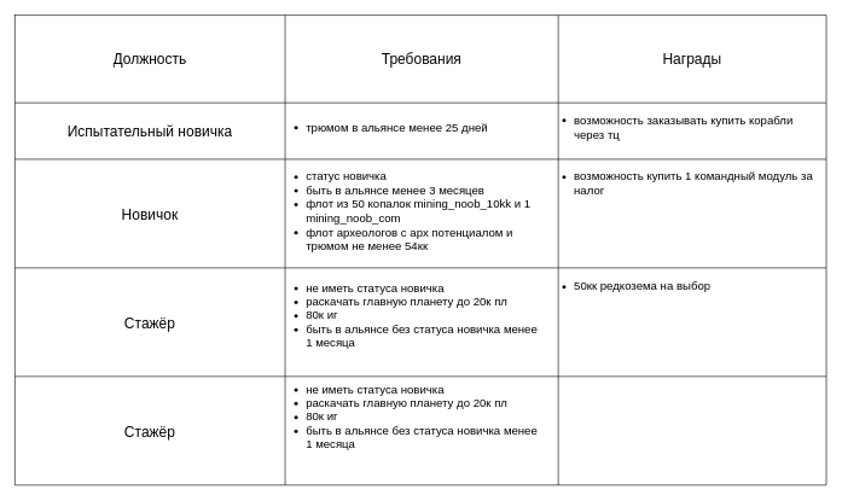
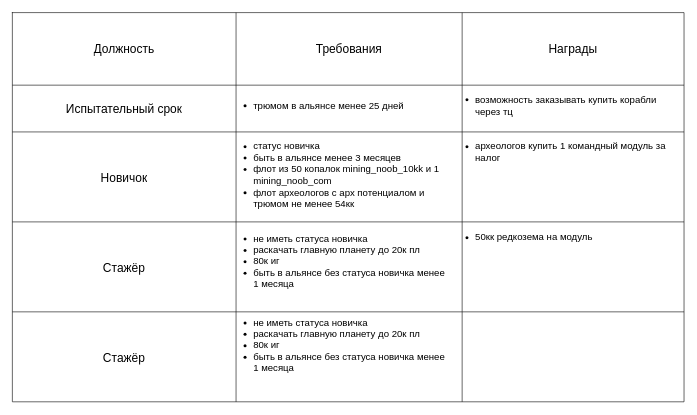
  <mxCell id="0" style=";html=1;" />
  <mxCell id="1" style=";html=1;" parent="0" />
  <mxCell id="2" value="" style="shape=table;startSize=0;container=1;collapsible=0;childLayout=tableLayout;fontSize=20;" parent="1" vertex="1"><mxGeometry y="20.5" width="1120" height="649" as="geometry" x="20" /></mxCell>
  <mxCell id="3" value="" style="shape=tableRow;horizontal=0;startSize=0;swimlaneHead=0;swimlaneBody=0;top=0;left=0;bottom=0;right=0;collapsible=0;dropTarget=0;fillColor=none;points=[[0,0.5],[1,0.5]];portConstraint=eastwest;" parent="2" vertex="1"><mxGeometry width="1120" height="121" as="geometry" /></mxCell>
  <mxCell id="4" value="Должность" style="shape=partialRectangle;html=1;whiteSpace=wrap;connectable=0;overflow=hidden;fillColor=none;top=0;left=0;bottom=0;right=0;pointerEvents=1;fontSize=20;" parent="3" vertex="1"><mxGeometry width="373" height="121" as="geometry"><mxRectangle width="373" height="121" as="alternateBounds" /></mxGeometry></mxCell>
  <mxCell id="5" value="Требования" style="shape=partialRectangle;html=1;whiteSpace=wrap;connectable=0;overflow=hidden;fillColor=none;top=0;left=0;bottom=0;right=0;pointerEvents=1;fontSize=20;" parent="3" vertex="1"><mxGeometry x="373" width="377" height="121" as="geometry"><mxRectangle width="377" height="121" as="alternateBounds" /></mxGeometry></mxCell>
  <mxCell id="6" value="Награды" style="shape=partialRectangle;html=1;whiteSpace=wrap;connectable=0;overflow=hidden;fillColor=none;top=0;left=0;bottom=0;right=0;pointerEvents=1;fontSize=20;" parent="3" vertex="1"><mxGeometry x="750" width="370" height="121" as="geometry"><mxRectangle width="370" height="121" as="alternateBounds" /></mxGeometry></mxCell>
  <mxCell id="7" value="" style="shape=tableRow;horizontal=0;startSize=0;swimlaneHead=0;swimlaneBody=0;top=0;left=0;bottom=0;right=0;collapsible=0;dropTarget=0;fillColor=none;points=[[0,0.5],[1,0.5]];portConstraint=eastwest;" parent="2" vertex="1"><mxGeometry y="121" width="1120" height="78" as="geometry" /></mxCell>
- <mxCell id="8" value="Испытательный новичка" style="shape=partialRectangle;html=1;whiteSpace=wrap;connectable=0;overflow=hidden;fillColor=none;top=0;left=0;bottom=0;right=0;pointerEvents=1;fontSize=20;" parent="7" vertex="1"><mxGeometry width="373" height="78" as="geometry"><mxRectangle width="373" height="78" as="alternateBounds" /></mxGeometry></mxCell>
+ <mxCell id="8" value="Испытательный срок" style="shape=partialRectangle;html=1;whiteSpace=wrap;connectable=0;overflow=hidden;fillColor=none;top=0;left=0;bottom=0;right=0;pointerEvents=1;fontSize=20;" parent="7" vertex="1"><mxGeometry width="373" height="78" as="geometry"><mxRectangle width="373" height="78" as="alternateBounds" /></mxGeometry></mxCell>
  <mxCell id="9" value="" style="shape=partialRectangle;html=1;whiteSpace=wrap;connectable=0;overflow=hidden;fillColor=none;top=0;left=0;bottom=0;right=0;pointerEvents=1;" parent="7" vertex="1"><mxGeometry x="373" width="377" height="78" as="geometry"><mxRectangle width="377" height="78" as="alternateBounds" /></mxGeometry></mxCell>
  <mxCell id="10" value="" style="shape=partialRectangle;html=1;whiteSpace=wrap;connectable=0;overflow=hidden;fillColor=none;top=0;left=0;bottom=0;right=0;pointerEvents=1;" parent="7" vertex="1"><mxGeometry x="750" width="370" height="78" as="geometry"><mxRectangle width="370" height="78" as="alternateBounds" /></mxGeometry></mxCell>
  <mxCell id="11" value="" style="shape=tableRow;horizontal=0;startSize=0;swimlaneHead=0;swimlaneBody=0;top=0;left=0;bottom=0;right=0;collapsible=0;dropTarget=0;fillColor=none;points=[[0,0.5],[1,0.5]];portConstraint=eastwest;" parent="2" vertex="1"><mxGeometry y="199" width="1120" height="150" as="geometry" /></mxCell>
  <mxCell id="12" value="&lt;div&gt;Новичок&lt;/div&gt;" style="shape=partialRectangle;html=1;whiteSpace=wrap;connectable=0;overflow=hidden;fillColor=none;top=0;left=0;bottom=0;right=0;pointerEvents=1;fontSize=20;" parent="11" vertex="1"><mxGeometry width="373" height="150" as="geometry"><mxRectangle width="373" height="150" as="alternateBounds" /></mxGeometry></mxCell>
  <mxCell id="13" value="" style="shape=partialRectangle;html=1;whiteSpace=wrap;connectable=0;overflow=hidden;fillColor=none;top=0;left=0;bottom=0;right=0;pointerEvents=1;" parent="11" vertex="1"><mxGeometry x="373" width="377" height="150" as="geometry"><mxRectangle width="377" height="150" as="alternateBounds" /></mxGeometry></mxCell>
  <mxCell id="14" value="" style="shape=partialRectangle;html=1;whiteSpace=wrap;connectable=0;overflow=hidden;fillColor=none;top=0;left=0;bottom=0;right=0;pointerEvents=1;" parent="11" vertex="1"><mxGeometry x="750" width="370" height="150" as="geometry"><mxRectangle width="370" height="150" as="alternateBounds" /></mxGeometry></mxCell>
  <mxCell id="15" value="" style="shape=tableRow;horizontal=0;startSize=0;swimlaneHead=0;swimlaneBody=0;top=0;left=0;bottom=0;right=0;collapsible=0;dropTarget=0;fillColor=none;points=[[0,0.5],[1,0.5]];portConstraint=eastwest;" parent="2" vertex="1"><mxGeometry y="349" width="1120" height="150" as="geometry" /></mxCell>
  <mxCell id="16" value="Стажёр" style="shape=partialRectangle;html=1;whiteSpace=wrap;connectable=0;overflow=hidden;fillColor=none;top=0;left=0;bottom=0;right=0;pointerEvents=1;fontSize=20;" parent="15" vertex="1"><mxGeometry width="373" height="150" as="geometry"><mxRectangle width="373" height="150" as="alternateBounds" /></mxGeometry></mxCell>
  <mxCell id="17" value="" style="shape=partialRectangle;html=1;whiteSpace=wrap;connectable=0;overflow=hidden;fillColor=none;top=0;left=0;bottom=0;right=0;pointerEvents=1;" parent="15" vertex="1"><mxGeometry x="373" width="377" height="150" as="geometry"><mxRectangle width="377" height="150" as="alternateBounds" /></mxGeometry></mxCell>
  <mxCell id="18" value="" style="shape=partialRectangle;html=1;whiteSpace=wrap;connectable=0;overflow=hidden;fillColor=none;top=0;left=0;bottom=0;right=0;pointerEvents=1;" parent="15" vertex="1"><mxGeometry x="750" width="370" height="150" as="geometry"><mxRectangle width="370" height="150" as="alternateBounds" /></mxGeometry></mxCell>
  <mxCell id="19" value="" style="shape=tableRow;horizontal=0;startSize=0;swimlaneHead=0;swimlaneBody=0;top=0;left=0;bottom=0;right=0;collapsible=0;dropTarget=0;fillColor=none;points=[[0,0.5],[1,0.5]];portConstraint=eastwest;" vertex="1" parent="2"><mxGeometry y="499" width="1120" height="150" as="geometry" /></mxCell>
  <mxCell id="20" value="Стажёр" style="shape=partialRectangle;html=1;whiteSpace=wrap;connectable=0;overflow=hidden;fillColor=none;top=0;left=0;bottom=0;right=0;pointerEvents=1;fontSize=20;" vertex="1" parent="19"><mxGeometry width="373" height="150" as="geometry"><mxRectangle width="373" height="150" as="alternateBounds" /></mxGeometry></mxCell>
  <mxCell id="21" value="" style="shape=partialRectangle;html=1;whiteSpace=wrap;connectable=0;overflow=hidden;fillColor=none;top=0;left=0;bottom=0;right=0;pointerEvents=1;" vertex="1" parent="19"><mxGeometry x="373" width="377" height="150" as="geometry"><mxRectangle width="377" height="150" as="alternateBounds" /></mxGeometry></mxCell>
  <mxCell id="22" value="" style="shape=partialRectangle;html=1;whiteSpace=wrap;connectable=0;overflow=hidden;fillColor=none;top=0;left=0;bottom=0;right=0;pointerEvents=1;" vertex="1" parent="19"><mxGeometry x="750" width="370" height="150" as="geometry"><mxRectangle width="370" height="150" as="alternateBounds" /></mxGeometry></mxCell>
  <mxCell id="23" value="&lt;ul&gt;&lt;li&gt;возможность заказывать купить корабли через тц&lt;/li&gt;&lt;/ul&gt;" style="text;strokeColor=none;fillColor=none;html=1;whiteSpace=wrap;verticalAlign=middle;overflow=hidden;fontSize=16;" parent="1" vertex="1"><mxGeometry x="750" y="110" width="390" height="130" as="geometry" /></mxCell>
  <mxCell id="24" value="&lt;ul&gt;&lt;li&gt;статус новичка&lt;/li&gt;&lt;li&gt;быть в альянсе менее 3 месяцев&lt;/li&gt;&lt;li&gt;флот из 50 копалок mining_noob_10kk и 1 mining_noob_com&lt;/li&gt;&lt;li&gt;флот археологов с арх потенциалом и трюмом не менее 54кк&lt;br&gt;&lt;/li&gt;&lt;/ul&gt;" style="text;strokeColor=none;fillColor=none;html=1;whiteSpace=wrap;verticalAlign=middle;overflow=hidden;fontSize=16;" parent="1" vertex="1"><mxGeometry x="380" y="205.5" width="380" height="170" as="geometry" /></mxCell>
- <mxCell id="25" value="&lt;ul&gt;&lt;li&gt;возможность купить 1 командный модуль за налог&lt;/li&gt;&lt;/ul&gt;" style="text;strokeColor=none;fillColor=none;html=1;whiteSpace=wrap;verticalAlign=middle;overflow=hidden;fontSize=16;" parent="1" vertex="1"><mxGeometry x="750" y="205.5" width="390" height="94.5" as="geometry" /></mxCell>
+ <mxCell id="25" value="&lt;ul&gt;&lt;li&gt;археологов купить 1 командный модуль за налог&lt;/li&gt;&lt;/ul&gt;" style="text;strokeColor=none;fillColor=none;html=1;whiteSpace=wrap;verticalAlign=middle;overflow=hidden;fontSize=16;" parent="1" vertex="1"><mxGeometry x="750" y="205.5" width="390" height="94.5" as="geometry" /></mxCell>
  <mxCell id="26" value="&lt;ul&gt;&lt;li&gt;не иметь статуса новичка&lt;/li&gt;&lt;li&gt;раскачать главную планету до 20к пл&lt;/li&gt;&lt;li&gt;80к иг&lt;/li&gt;&lt;li&gt;быть в альянсе без статуса новичка менее 1 месяца&lt;br&gt;&lt;/li&gt;&lt;/ul&gt;" style="text;strokeColor=none;fillColor=none;html=1;whiteSpace=wrap;verticalAlign=middle;overflow=hidden;fontSize=16;" parent="1" vertex="1"><mxGeometry x="380" y="360" width="370" height="150" as="geometry" /></mxCell>
  <mxCell id="27" value="&lt;ul&gt;&lt;li&gt;трюмом в альянсе менее 25 дней&lt;/li&gt;&lt;/ul&gt;" style="text;strokeColor=none;fillColor=none;html=1;whiteSpace=wrap;verticalAlign=middle;overflow=hidden;fontSize=16;" parent="1" vertex="1"><mxGeometry x="380" y="110" width="390" height="130" as="geometry" /></mxCell>
- <mxCell id="28" value="&lt;ul&gt;&lt;li&gt;50кк редкозема на выбор&lt;br&gt;&lt;/li&gt;&lt;/ul&gt;" style="text;strokeColor=none;fillColor=none;html=1;whiteSpace=wrap;verticalAlign=middle;overflow=hidden;fontSize=16;" parent="1" vertex="1"><mxGeometry x="750" y="360" width="390" height="70" as="geometry" /></mxCell>
+ <mxCell id="28" value="&lt;ul&gt;&lt;li&gt;50кк редкозема на модуль&lt;br&gt;&lt;/li&gt;&lt;/ul&gt;" style="text;strokeColor=none;fillColor=none;html=1;whiteSpace=wrap;verticalAlign=middle;overflow=hidden;fontSize=16;" parent="1" vertex="1"><mxGeometry x="750" y="360" width="390" height="70" as="geometry" /></mxCell>
  <mxCell id="29" value="&lt;ul&gt;&lt;li&gt;не иметь статуса новичка&lt;/li&gt;&lt;li&gt;раскачать главную планету до 20к пл&lt;/li&gt;&lt;li&gt;80к иг&lt;/li&gt;&lt;li&gt;быть в альянсе без статуса новичка менее 1 месяца&lt;br&gt;&lt;/li&gt;&lt;/ul&gt;" style="text;strokeColor=none;fillColor=none;html=1;whiteSpace=wrap;verticalAlign=middle;overflow=hidden;fontSize=16;" vertex="1" parent="1"><mxGeometry x="380" y="500" width="370" height="150" as="geometry" /></mxCell>
